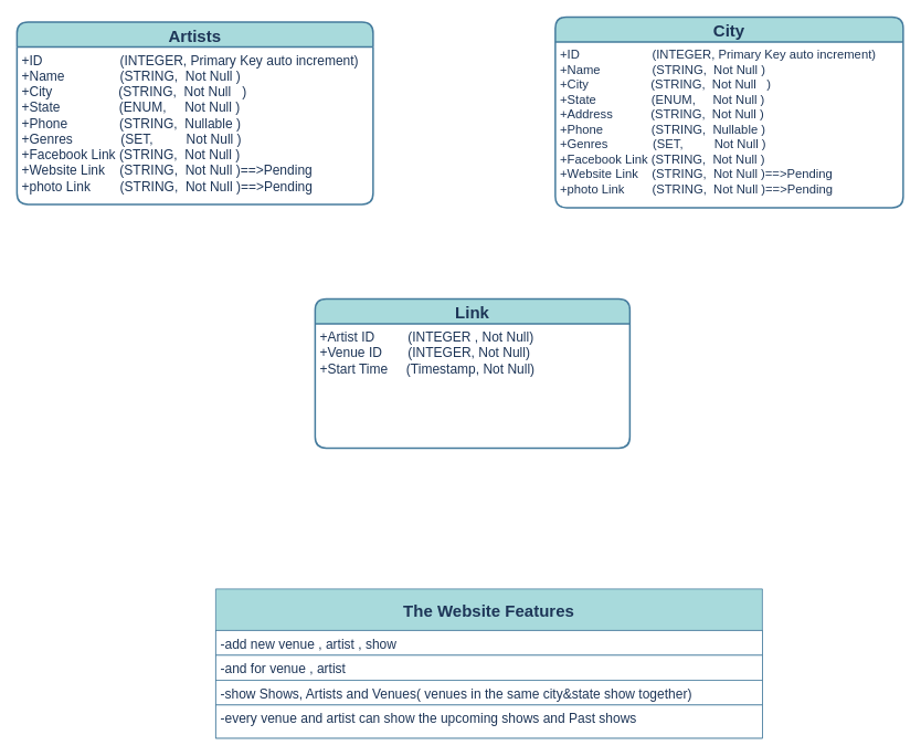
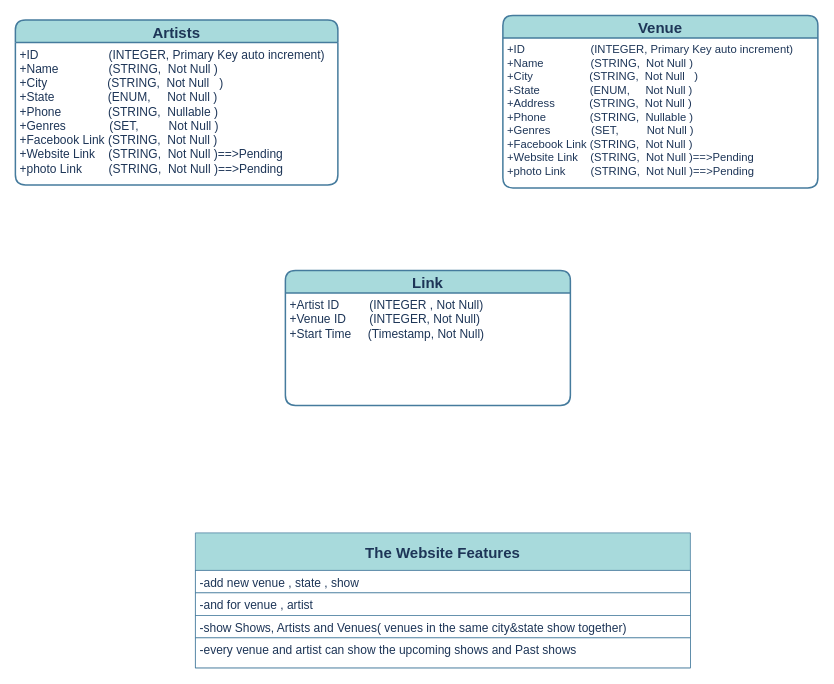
  <mxCell id="0" />
  <mxCell id="1" parent="0" />
- <mxCell id="2" value="City" style="swimlane;childLayout=stackLayout;horizontal=1;startSize=30;horizontalStack=0;rounded=1;fontSize=20;fontStyle=1;strokeWidth=2;resizeParent=0;resizeLast=1;shadow=0;dashed=0;align=center;fillColor=#A8DADC;strokeColor=#457B9D;swimlaneFillColor=#ffffff;fontColor=#1D3557;" parent="1" vertex="1"><mxGeometry x="670" y="20" width="420" height="230" as="geometry" /></mxCell>
+ <mxCell id="2" value="Venue" style="swimlane;childLayout=stackLayout;horizontal=1;startSize=30;horizontalStack=0;rounded=1;fontSize=20;fontStyle=1;strokeWidth=2;resizeParent=0;resizeLast=1;shadow=0;dashed=0;align=center;fillColor=#A8DADC;strokeColor=#457B9D;swimlaneFillColor=#ffffff;fontColor=#1D3557;" parent="1" vertex="1"><mxGeometry x="670" y="20" width="420" height="230" as="geometry" /></mxCell>
  <mxCell id="3" value="+ID                     (INTEGER, Primary Key auto increment)&#10;+Name               (STRING,  Not Null )&#10;+City                  (STRING,  Not Null   )&#10;+State                (ENUM,     Not Null )&#10;+Address           (STRING,  Not Null )&#10;+Phone              (STRING,  Nullable )   &#10;+Genres             (SET,         Not Null )&#10;+Facebook Link (STRING,  Not Null )&#10;+Website Link    (STRING,  Not Null )==&gt;Pending&#10;+photo Link        (STRING,  Not Null )==&gt;Pending&#10;  &#10;" style="align=left;strokeColor=none;fillColor=none;spacingLeft=4;fontSize=15;verticalAlign=top;resizable=0;rotatable=0;part=1;fontColor=#1D3557;" parent="2" vertex="1"><mxGeometry y="30" width="420" height="200" as="geometry" /></mxCell>
  <mxCell id="4" value="Artists" style="swimlane;childLayout=stackLayout;horizontal=1;startSize=30;horizontalStack=0;rounded=1;fontSize=20;fontStyle=1;strokeWidth=2;resizeParent=0;resizeLast=1;shadow=0;dashed=0;align=center;strokeColor=#457B9D;fillColor=#A8DADC;swimlaneFillColor=#ffffff;fontColor=#1D3557;" parent="1" vertex="1"><mxGeometry x="20" y="26" width="430" height="220" as="geometry" /></mxCell>
  <mxCell id="5" value="+ID                     (INTEGER, Primary Key auto increment)&#10;+Name               (STRING,  Not Null )&#10;+City                  (STRING,  Not Null   )&#10;+State                (ENUM,     Not Null )&#10;+Phone              (STRING,  Nullable )   &#10;+Genres             (SET,         Not Null )&#10;+Facebook Link (STRING,  Not Null )&#10;+Website Link    (STRING,  Not Null )==&gt;Pending&#10;+photo Link        (STRING,  Not Null )==&gt;Pending&#10;  &#10;" style="align=left;strokeColor=none;fillColor=none;spacingLeft=4;fontSize=16;verticalAlign=top;resizable=0;rotatable=0;part=1;labelBackgroundColor=none;fontColor=#1D3557;" parent="4" vertex="1"><mxGeometry y="30" width="430" height="190" as="geometry" /></mxCell>
  <mxCell id="6" value="Link" style="swimlane;childLayout=stackLayout;horizontal=1;startSize=30;horizontalStack=0;rounded=1;fontSize=20;fontStyle=1;strokeWidth=2;resizeParent=0;resizeLast=1;shadow=0;dashed=0;align=center;fillColor=#A8DADC;strokeColor=#457B9D;swimlaneFillColor=#ffffff;fontColor=#1D3557;" parent="1" vertex="1"><mxGeometry x="380" y="360" width="380" height="180" as="geometry" /></mxCell>
  <mxCell id="7" value="+Artist ID         (INTEGER , Not Null)&#10;+Venue ID       (INTEGER, Not Null)&#10;+Start Time     (Timestamp, Not Null)" style="align=left;strokeColor=none;fillColor=none;spacingLeft=4;fontSize=16;verticalAlign=top;resizable=0;rotatable=0;part=1;fontColor=#1D3557;" parent="6" vertex="1"><mxGeometry y="30" width="380" height="150" as="geometry" /></mxCell>
  <mxCell id="8" value="The Website Features" style="swimlane;fontStyle=1;childLayout=stackLayout;horizontal=1;startSize=50;horizontalStack=0;resizeParent=1;resizeParentMax=0;resizeLast=0;collapsible=1;marginBottom=0;align=center;fontSize=20;fillColor=#A8DADC;strokeColor=#457B9D;fontColor=#1D3557;" parent="1" vertex="1"><mxGeometry x="260" y="710" width="660" height="180" as="geometry" /></mxCell>
- <mxCell id="9" value="-add new venue , artist , show" style="text;strokeColor=#457B9D;spacingLeft=4;spacingRight=4;overflow=hidden;rotatable=0;points=[[0,0.5],[1,0.5]];portConstraint=eastwest;fontSize=16;fontColor=#1D3557;fillColor=#ffffff;" parent="8" vertex="1"><mxGeometry y="50" width="660" height="30" as="geometry" /></mxCell>
+ <mxCell id="9" value="-add new venue , state , show" style="text;strokeColor=#457B9D;spacingLeft=4;spacingRight=4;overflow=hidden;rotatable=0;points=[[0,0.5],[1,0.5]];portConstraint=eastwest;fontSize=16;fontColor=#1D3557;fillColor=#ffffff;" parent="8" vertex="1"><mxGeometry y="50" width="660" height="30" as="geometry" /></mxCell>
  <mxCell id="10" value="-and for venue , artist" style="text;strokeColor=#457B9D;spacingLeft=4;spacingRight=4;overflow=hidden;rotatable=0;points=[[0,0.5],[1,0.5]];portConstraint=eastwest;fontSize=16;fontColor=#1D3557;fillColor=#ffffff;" parent="8" vertex="1"><mxGeometry y="80" width="660" height="30" as="geometry" /></mxCell>
  <mxCell id="11" value="-show Shows, Artists and Venues( venues in the same city&amp;state show together)" style="text;strokeColor=#457B9D;spacingLeft=4;spacingRight=4;overflow=hidden;rotatable=0;points=[[0,0.5],[1,0.5]];portConstraint=eastwest;fontSize=16;fontColor=#1D3557;fillColor=#ffffff;" parent="8" vertex="1"><mxGeometry y="110" width="660" height="30" as="geometry" /></mxCell>
  <mxCell id="12" value="-every venue and artist can show the upcoming shows and Past shows" style="text;strokeColor=#457B9D;spacingLeft=4;spacingRight=4;overflow=hidden;rotatable=0;points=[[0,0.5],[1,0.5]];portConstraint=eastwest;fontSize=16;fontColor=#1D3557;labelBackgroundColor=none;fillColor=#ffffff;" parent="8" vertex="1"><mxGeometry y="140" width="660" height="40" as="geometry" /></mxCell>
